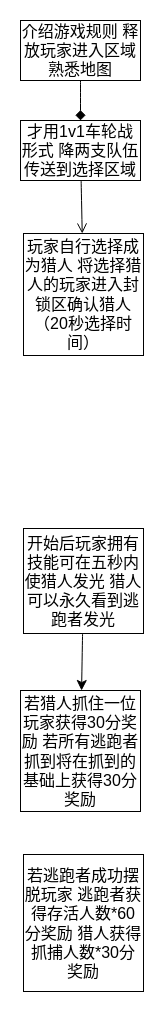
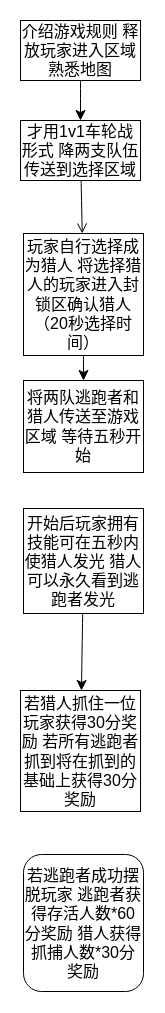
  <mxCell id="0" />
  <mxCell id="1" parent="0" />
- <mxCell id="2" value="" style="edgeStyle=none;curved=1;rounded=0;orthogonalLoop=1;jettySize=auto;html=1;fontSize=12;startSize=8;endSize=8;endArrow=diamond;" edge="1" parent="1" source="3" target="5"><mxGeometry relative="1" as="geometry" /></mxCell>
+ <mxCell id="2" value="" style="edgeStyle=none;curved=1;rounded=0;orthogonalLoop=1;jettySize=auto;html=1;fontSize=12;startSize=8;endSize=8;" edge="1" parent="1" source="3" target="5"><mxGeometry relative="1" as="geometry" /></mxCell>
  <mxCell id="3" value="介绍游戏规则 释放玩家进入区域熟悉地图" style="whiteSpace=wrap;html=1;fontSize=16;" vertex="1" parent="1"><mxGeometry x="20" y="20" width="120" height="60" as="geometry" /></mxCell>
  <mxCell id="4" value="" style="edgeStyle=none;curved=1;rounded=0;orthogonalLoop=1;jettySize=auto;html=1;fontSize=12;startSize=8;endSize=8;endArrow=open;" edge="1" parent="1" source="5" target="7"><mxGeometry relative="1" as="geometry" /></mxCell>
  <mxCell id="5" value="才用1v1车轮战形式 降两支队伍传送到选择区域" style="whiteSpace=wrap;html=1;fontSize=16;" vertex="1" parent="1"><mxGeometry x="20" y="120" width="120" height="60" as="geometry" /></mxCell>
+ <mxCell id="6" value="" style="edgeStyle=none;curved=1;rounded=0;orthogonalLoop=1;jettySize=auto;html=1;fontSize=12;startSize=8;endSize=8;" edge="1" parent="1" source="7" target="8"><mxGeometry relative="1" as="geometry" /></mxCell>
  <mxCell id="7" value="玩家自行选择成为猎人 将选择猎人的玩家进入封锁区确认猎人（20秒选择时间）" style="whiteSpace=wrap;html=1;fontSize=16;" vertex="1" parent="1"><mxGeometry x="23" y="233" width="120" height="122" as="geometry" /></mxCell>
+ <mxCell id="8" value="将两队逃跑者和猎人传送至游戏区域 等待五秒开始" style="whiteSpace=wrap;html=1;fontSize=16;" vertex="1" parent="1"><mxGeometry x="23" y="380" width="120" height="92" as="geometry" /></mxCell>
  <mxCell id="9" value="" style="edgeStyle=none;curved=1;rounded=0;orthogonalLoop=1;jettySize=auto;html=1;fontSize=12;startSize=8;endSize=8;" edge="1" parent="1" source="10" target="11"><mxGeometry relative="1" as="geometry" /></mxCell>
- <mxCell id="10" value="开始后玩家拥有技能可在五秒内使猎人发光 猎人可以永久看到逃跑者发光" style="whiteSpace=wrap;html=1;fontSize=16;" vertex="1" parent="1"><mxGeometry x="23" y="528" width="120" height="105" as="geometry" /></mxCell>
+ <mxCell id="10" value="开始后玩家拥有技能可在五秒内使猎人发光 猎人可以永久看到逃跑者发光" style="whiteSpace=wrap;html=1;fontSize=16;" vertex="1" parent="1"><mxGeometry x="23" y="508" width="120" height="105" as="geometry" /></mxCell>
  <mxCell id="11" value="若猎人抓住一位玩家获得30分奖励 若所有逃跑者抓到将在抓到的基础上获得30分奖励" style="whiteSpace=wrap;html=1;fontSize=16;" vertex="1" parent="1"><mxGeometry x="20" y="690" width="120" height="121" as="geometry" /></mxCell>
- <mxCell id="12" value="若逃跑者成功摆脱玩家 逃跑者获得存活人数*60分奖励 猎人获得抓捕人数*30分奖励" style="whiteSpace=wrap;html=1;fontSize=16;" vertex="1" parent="1"><mxGeometry x="23" y="854" width="120" height="137" as="geometry" /></mxCell>
+ <mxCell id="12" value="若逃跑者成功摆脱玩家 逃跑者获得存活人数*60分奖励 猎人获得抓捕人数*30分奖励" style="whiteSpace=wrap;html=1;fontSize=16;rounded=1;" vertex="1" parent="1"><mxGeometry x="23" y="854" width="120" height="137" as="geometry" /></mxCell>
